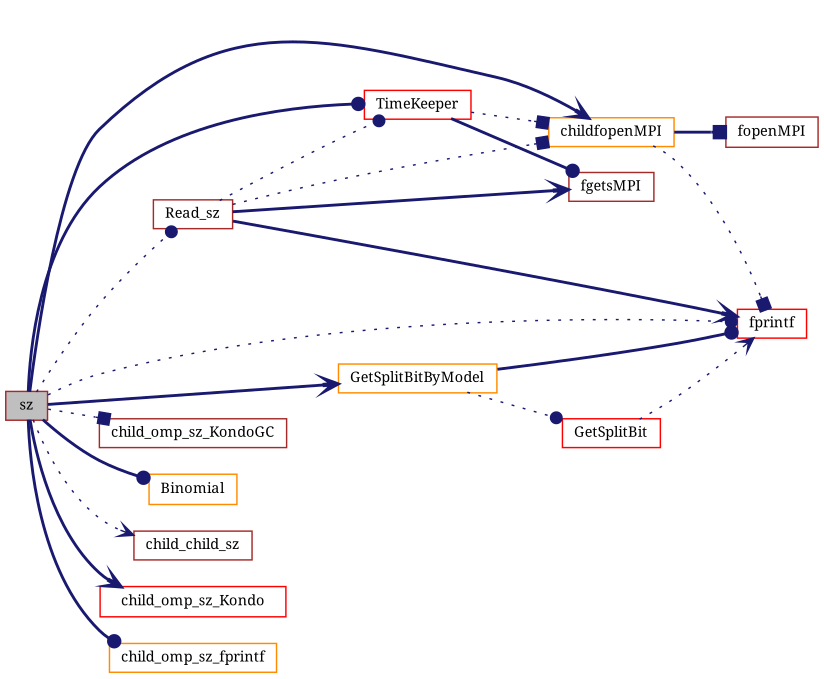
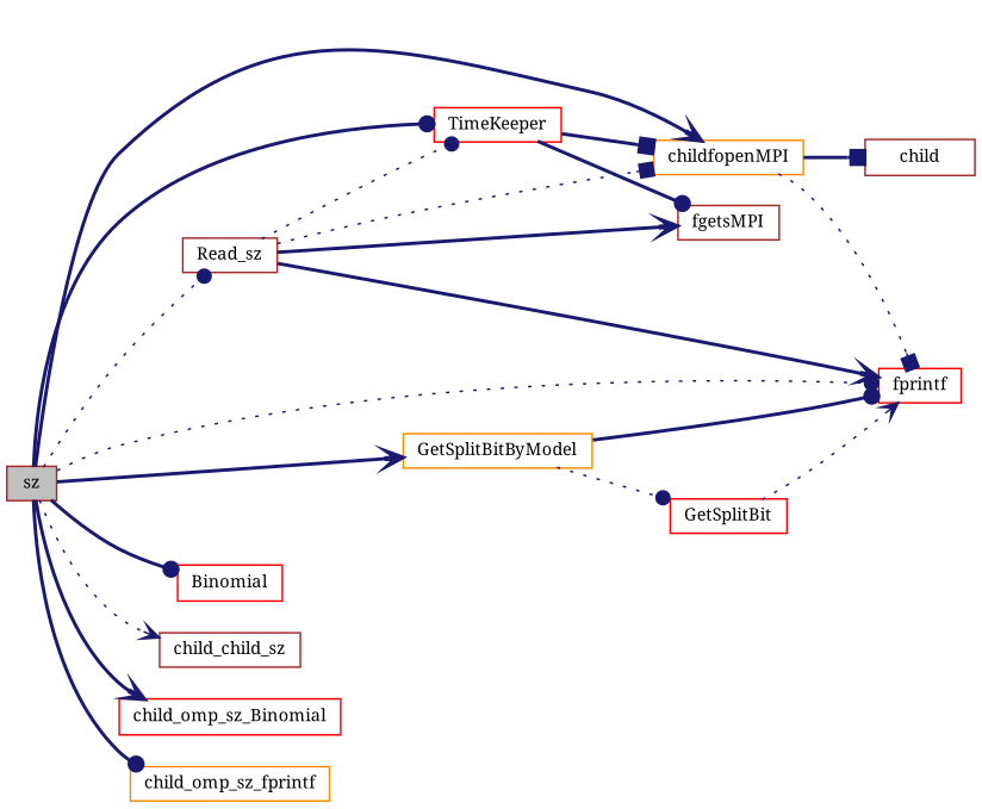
  digraph {
    fontname="Noto Serif"
    rankdir=LR
    node [color=brown fillcolor=white fontname="Noto Serif" fontsize=10 shape=record style=filled]
    edge [arrowhead=dot color=midnightblue fontname="Noto Serif" fontsize=10 labelfontname=Helvetica labelfontsize=10 style=bold]
    n1 [fillcolor=grey75 fontcolor=black height=0.2 label=sz width=0.4]
    n2 [color=red height=0.2 label=fprintf width=0.4]
    n3 [color=red height=0.2 label=TimeKeeper width=0.4]
    n4 [color=darkorange height=0.2 label=childfopenMPI width=0.4]
    n5 [color=darkorange height=0.2 label=GetSplitBitByModel width=0.4]
    n6 [height=0.2 label=Read_sz width=0.4]
-   n7 [height=0.2 label=child_omp_sz_KondoGC width=0.4]
-   n8 [color=darkorange height=0.2 label=Binomial width=0.4]
+   n8 [color=red height=0.2 label=Binomial width=0.4]
    n9 [height=0.2 label=child_child_sz width=0.4]
-   n10 [color=red height=0.2 label=child_omp_sz_Kondo width=0.4]
+   n10 [color=red height=0.2 label=child_omp_sz_Binomial width=0.4]
    n11 [color=darkorange height=0.2 label=child_omp_sz_fprintf width=0.4]
    n12 [height=0.2 label=fgetsMPI width=0.4]
-   n13 [height=0.2 label=fopenMPI width=0.4]
+   n13 [height=0.2 label=child width=0.4]
    n14 [color=red height=0.2 label=GetSplitBit width=0.4]
    n1 -> n2 [style=dotted]
    n1 -> n3
    n1 -> n4 [arrowhead=vee]
    n1 -> n5 [arrowhead=vee]
    n1 -> n6 [style=dotted]
-   n1 -> n7 [arrowhead=box style=dotted]
    n1 -> n8
    n1 -> n9 [arrowhead=vee style=dotted]
    n1 -> n10 [arrowhead=vee]
    n1 -> n11
-   n3 -> n4 [arrowhead=box style=dotted]
+   n3 -> n4 [arrowhead=box]
    n3 -> n12
    n4 -> n2 [arrowhead=box style=dotted]
    n4 -> n13 [arrowhead=box]
    n5 -> n2
    n5 -> n14 [style=dotted]
    n6 -> n2 [arrowhead=vee]
    n6 -> n3 [style=dotted]
    n6 -> n4 [arrowhead=box style=dotted]
    n6 -> n12 [arrowhead=vee]
    n14 -> n2 [arrowhead=vee style=dotted]
  }
